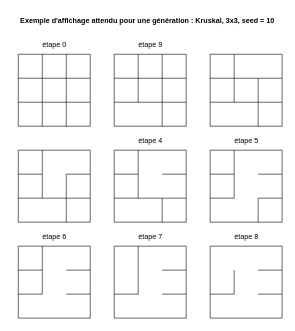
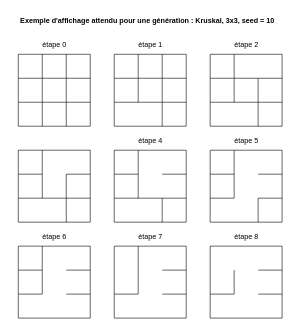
  <mxCell id="0" />
  <mxCell id="1" parent="0" />
  <mxCell id="2" value="" style="swimlane;startSize=0;" parent="1" vertex="1"><mxGeometry x="30" y="90" width="120" height="120" as="geometry" /></mxCell>
  <mxCell id="3" value="" style="endArrow=none;html=1;" parent="2" edge="1"><mxGeometry width="50" height="50" relative="1" as="geometry"><mxPoint x="40" y="120" as="sourcePoint" /><mxPoint x="40" as="targetPoint" /></mxGeometry></mxCell>
  <mxCell id="4" value="" style="endArrow=none;html=1;" parent="2" edge="1"><mxGeometry width="50" height="50" relative="1" as="geometry"><mxPoint x="80" y="120" as="sourcePoint" /><mxPoint x="80" as="targetPoint" /></mxGeometry></mxCell>
  <mxCell id="5" value="" style="endArrow=none;html=1;" parent="2" edge="1"><mxGeometry width="50" height="50" relative="1" as="geometry"><mxPoint x="120" y="80" as="sourcePoint" /><mxPoint x="-0.003" y="80" as="targetPoint" /></mxGeometry></mxCell>
  <mxCell id="6" value="" style="endArrow=none;html=1;" parent="2" edge="1"><mxGeometry width="50" height="50" relative="1" as="geometry"><mxPoint x="120" y="40" as="sourcePoint" /><mxPoint x="-0.003" y="40" as="targetPoint" /></mxGeometry></mxCell>
  <mxCell id="7" value="" style="swimlane;startSize=0;" parent="1" vertex="1"><mxGeometry x="190" y="90" width="120" height="120" as="geometry" /></mxCell>
  <mxCell id="8" value="" style="endArrow=none;html=1;" parent="7" edge="1"><mxGeometry width="50" height="50" relative="1" as="geometry"><mxPoint x="40" y="80" as="sourcePoint" /><mxPoint x="40" as="targetPoint" /></mxGeometry></mxCell>
  <mxCell id="9" value="" style="endArrow=none;html=1;" parent="7" edge="1"><mxGeometry width="50" height="50" relative="1" as="geometry"><mxPoint x="80" y="120" as="sourcePoint" /><mxPoint x="80" as="targetPoint" /></mxGeometry></mxCell>
  <mxCell id="10" value="" style="endArrow=none;html=1;" parent="7" edge="1"><mxGeometry width="50" height="50" relative="1" as="geometry"><mxPoint x="120" y="80" as="sourcePoint" /><mxPoint x="-0.003" y="80" as="targetPoint" /></mxGeometry></mxCell>
  <mxCell id="11" value="" style="endArrow=none;html=1;" parent="7" edge="1"><mxGeometry width="50" height="50" relative="1" as="geometry"><mxPoint x="120" y="40" as="sourcePoint" /><mxPoint x="-0.003" y="40" as="targetPoint" /></mxGeometry></mxCell>
  <mxCell id="12" value="" style="swimlane;startSize=0;" parent="1" vertex="1"><mxGeometry x="350" y="90" width="120" height="120" as="geometry" /></mxCell>
  <mxCell id="13" value="" style="endArrow=none;html=1;" parent="12" edge="1"><mxGeometry width="50" height="50" relative="1" as="geometry"><mxPoint x="40" y="80" as="sourcePoint" /><mxPoint x="40" as="targetPoint" /></mxGeometry></mxCell>
  <mxCell id="14" value="" style="endArrow=none;html=1;" parent="12" edge="1"><mxGeometry width="50" height="50" relative="1" as="geometry"><mxPoint x="80" y="120" as="sourcePoint" /><mxPoint x="80" y="40" as="targetPoint" /></mxGeometry></mxCell>
  <mxCell id="15" value="" style="endArrow=none;html=1;" parent="12" edge="1"><mxGeometry width="50" height="50" relative="1" as="geometry"><mxPoint x="120" y="80" as="sourcePoint" /><mxPoint x="-0.003" y="80" as="targetPoint" /></mxGeometry></mxCell>
  <mxCell id="16" value="" style="endArrow=none;html=1;" parent="12" edge="1"><mxGeometry width="50" height="50" relative="1" as="geometry"><mxPoint x="120" y="40" as="sourcePoint" /><mxPoint x="-0.003" y="40" as="targetPoint" /></mxGeometry></mxCell>
  <mxCell id="17" value="" style="swimlane;startSize=0;" parent="1" vertex="1"><mxGeometry x="30" y="250" width="120" height="120" as="geometry" /></mxCell>
  <mxCell id="18" value="" style="endArrow=none;html=1;" parent="17" edge="1"><mxGeometry width="50" height="50" relative="1" as="geometry"><mxPoint x="40" y="80" as="sourcePoint" /><mxPoint x="40" as="targetPoint" /></mxGeometry></mxCell>
  <mxCell id="19" value="" style="endArrow=none;html=1;" parent="17" edge="1"><mxGeometry width="50" height="50" relative="1" as="geometry"><mxPoint x="80" y="120" as="sourcePoint" /><mxPoint x="80" y="40" as="targetPoint" /></mxGeometry></mxCell>
  <mxCell id="20" value="" style="endArrow=none;html=1;" parent="17" edge="1"><mxGeometry width="50" height="50" relative="1" as="geometry"><mxPoint x="120" y="80" as="sourcePoint" /><mxPoint x="-0.003" y="80" as="targetPoint" /></mxGeometry></mxCell>
  <mxCell id="21" value="" style="endArrow=none;html=1;" parent="17" edge="1"><mxGeometry width="50" height="50" relative="1" as="geometry"><mxPoint x="40" y="40" as="sourcePoint" /><mxPoint x="-0.003" y="40" as="targetPoint" /></mxGeometry></mxCell>
  <mxCell id="22" value="" style="endArrow=none;html=1;" parent="17" edge="1"><mxGeometry width="50" height="50" relative="1" as="geometry"><mxPoint x="120" y="40" as="sourcePoint" /><mxPoint x="79.997" y="40" as="targetPoint" /></mxGeometry></mxCell>
  <mxCell id="23" value="" style="swimlane;startSize=0;" parent="1" vertex="1"><mxGeometry x="190" y="250" width="120" height="120" as="geometry" /></mxCell>
  <mxCell id="24" value="" style="endArrow=none;html=1;" parent="23" edge="1"><mxGeometry width="50" height="50" relative="1" as="geometry"><mxPoint x="40" y="80" as="sourcePoint" /><mxPoint x="40" as="targetPoint" /></mxGeometry></mxCell>
  <mxCell id="25" value="" style="endArrow=none;html=1;" parent="23" edge="1"><mxGeometry width="50" height="50" relative="1" as="geometry"><mxPoint x="80" y="120" as="sourcePoint" /><mxPoint x="80" y="80" as="targetPoint" /></mxGeometry></mxCell>
  <mxCell id="26" value="" style="endArrow=none;html=1;" parent="23" edge="1"><mxGeometry width="50" height="50" relative="1" as="geometry"><mxPoint x="120" y="80" as="sourcePoint" /><mxPoint x="-0.003" y="80" as="targetPoint" /></mxGeometry></mxCell>
  <mxCell id="27" value="" style="endArrow=none;html=1;" parent="23" edge="1"><mxGeometry width="50" height="50" relative="1" as="geometry"><mxPoint x="40" y="40" as="sourcePoint" /><mxPoint x="-0.003" y="40" as="targetPoint" /></mxGeometry></mxCell>
  <mxCell id="28" value="" style="endArrow=none;html=1;" parent="23" edge="1"><mxGeometry width="50" height="50" relative="1" as="geometry"><mxPoint x="120" y="40" as="sourcePoint" /><mxPoint x="79.997" y="40" as="targetPoint" /></mxGeometry></mxCell>
  <mxCell id="29" value="" style="swimlane;startSize=0;" parent="1" vertex="1"><mxGeometry x="350" y="250" width="120" height="120" as="geometry" /></mxCell>
  <mxCell id="30" value="" style="endArrow=none;html=1;" parent="29" edge="1"><mxGeometry width="50" height="50" relative="1" as="geometry"><mxPoint x="40" y="80" as="sourcePoint" /><mxPoint x="40" as="targetPoint" /></mxGeometry></mxCell>
  <mxCell id="31" value="" style="endArrow=none;html=1;" parent="29" edge="1"><mxGeometry width="50" height="50" relative="1" as="geometry"><mxPoint x="80" y="120" as="sourcePoint" /><mxPoint x="80" y="80" as="targetPoint" /></mxGeometry></mxCell>
  <mxCell id="32" value="" style="endArrow=none;html=1;" parent="29" edge="1"><mxGeometry width="50" height="50" relative="1" as="geometry"><mxPoint x="40" y="80" as="sourcePoint" /><mxPoint x="-0.003" y="80" as="targetPoint" /></mxGeometry></mxCell>
  <mxCell id="33" value="" style="endArrow=none;html=1;" parent="29" edge="1"><mxGeometry width="50" height="50" relative="1" as="geometry"><mxPoint x="40" y="40" as="sourcePoint" /><mxPoint x="-0.003" y="40" as="targetPoint" /></mxGeometry></mxCell>
  <mxCell id="34" value="" style="endArrow=none;html=1;" parent="29" edge="1"><mxGeometry width="50" height="50" relative="1" as="geometry"><mxPoint x="120" y="40" as="sourcePoint" /><mxPoint x="79.997" y="40" as="targetPoint" /></mxGeometry></mxCell>
  <mxCell id="35" value="" style="endArrow=none;html=1;" parent="29" edge="1"><mxGeometry width="50" height="50" relative="1" as="geometry"><mxPoint x="120" y="80" as="sourcePoint" /><mxPoint x="79.997" y="80" as="targetPoint" /></mxGeometry></mxCell>
  <mxCell id="36" value="" style="swimlane;startSize=0;" parent="1" vertex="1"><mxGeometry x="30" y="410" width="120" height="120" as="geometry" /></mxCell>
  <mxCell id="37" value="" style="endArrow=none;html=1;" parent="36" edge="1"><mxGeometry width="50" height="50" relative="1" as="geometry"><mxPoint x="40" y="80" as="sourcePoint" /><mxPoint x="40" as="targetPoint" /></mxGeometry></mxCell>
  <mxCell id="38" value="" style="endArrow=none;html=1;" parent="36" edge="1"><mxGeometry width="50" height="50" relative="1" as="geometry"><mxPoint x="40" y="40" as="sourcePoint" /><mxPoint x="-0.003" y="40" as="targetPoint" /></mxGeometry></mxCell>
  <mxCell id="39" value="" style="endArrow=none;html=1;" parent="36" edge="1"><mxGeometry width="50" height="50" relative="1" as="geometry"><mxPoint x="120" y="40" as="sourcePoint" /><mxPoint x="79.997" y="40" as="targetPoint" /></mxGeometry></mxCell>
  <mxCell id="40" value="" style="endArrow=none;html=1;" parent="36" edge="1"><mxGeometry width="50" height="50" relative="1" as="geometry"><mxPoint x="40" y="80" as="sourcePoint" /><mxPoint x="-0.003" y="80" as="targetPoint" /></mxGeometry></mxCell>
  <mxCell id="41" value="" style="endArrow=none;html=1;" parent="36" edge="1"><mxGeometry width="50" height="50" relative="1" as="geometry"><mxPoint x="120" y="80" as="sourcePoint" /><mxPoint x="79.997" y="80" as="targetPoint" /></mxGeometry></mxCell>
  <mxCell id="42" value="" style="swimlane;startSize=0;" parent="1" vertex="1"><mxGeometry x="190" y="410" width="120" height="120" as="geometry" /></mxCell>
  <mxCell id="43" value="" style="endArrow=none;html=1;" parent="42" edge="1"><mxGeometry width="50" height="50" relative="1" as="geometry"><mxPoint x="40" y="80" as="sourcePoint" /><mxPoint x="40" as="targetPoint" /></mxGeometry></mxCell>
  <mxCell id="44" value="" style="endArrow=none;html=1;" parent="42" edge="1"><mxGeometry width="50" height="50" relative="1" as="geometry"><mxPoint x="120" y="40" as="sourcePoint" /><mxPoint x="79.997" y="40" as="targetPoint" /></mxGeometry></mxCell>
  <mxCell id="45" value="" style="endArrow=none;html=1;" parent="42" edge="1"><mxGeometry width="50" height="50" relative="1" as="geometry"><mxPoint x="40" y="80" as="sourcePoint" /><mxPoint x="-0.003" y="80" as="targetPoint" /></mxGeometry></mxCell>
  <mxCell id="46" value="" style="endArrow=none;html=1;" parent="42" edge="1"><mxGeometry width="50" height="50" relative="1" as="geometry"><mxPoint x="120" y="80" as="sourcePoint" /><mxPoint x="79.997" y="80" as="targetPoint" /></mxGeometry></mxCell>
  <mxCell id="47" value="" style="swimlane;startSize=0;" parent="1" vertex="1"><mxGeometry x="350" y="410" width="120" height="120" as="geometry" /></mxCell>
  <mxCell id="48" value="" style="endArrow=none;html=1;" parent="47" edge="1"><mxGeometry width="50" height="50" relative="1" as="geometry"><mxPoint x="40" y="80" as="sourcePoint" /><mxPoint x="40" y="40" as="targetPoint" /></mxGeometry></mxCell>
  <mxCell id="49" value="" style="endArrow=none;html=1;" parent="47" edge="1"><mxGeometry width="50" height="50" relative="1" as="geometry"><mxPoint x="120" y="40" as="sourcePoint" /><mxPoint x="79.997" y="40" as="targetPoint" /></mxGeometry></mxCell>
  <mxCell id="50" value="" style="endArrow=none;html=1;" parent="47" edge="1"><mxGeometry width="50" height="50" relative="1" as="geometry"><mxPoint x="40" y="80" as="sourcePoint" /><mxPoint x="-0.003" y="80" as="targetPoint" /></mxGeometry></mxCell>
  <mxCell id="51" value="" style="endArrow=none;html=1;" parent="47" edge="1"><mxGeometry width="50" height="50" relative="1" as="geometry"><mxPoint x="120" y="80" as="sourcePoint" /><mxPoint x="79.997" y="80" as="targetPoint" /></mxGeometry></mxCell>
  <mxCell id="52" value="&lt;b&gt;Exemple d'affichage attendu pour une génération : Kruskal, 3x3, seed = 10&lt;/b&gt;" style="text;html=1;align=center;verticalAlign=middle;resizable=0;points=[];autosize=1;strokeColor=none;fillColor=none;" parent="1" vertex="1"><mxGeometry x="20" y="20" width="450" height="30" as="geometry" /></mxCell>
  <mxCell id="53" value="étape 0" style="text;html=1;align=center;verticalAlign=middle;resizable=0;points=[];autosize=1;strokeColor=none;fillColor=none;" parent="1" vertex="1"><mxGeometry x="60" y="60" width="60" height="30" as="geometry" /></mxCell>
- <mxCell id="54" value="étape 9" style="text;html=1;align=center;verticalAlign=middle;resizable=0;points=[];autosize=1;strokeColor=none;fillColor=none;" parent="1" vertex="1"><mxGeometry x="220" y="60" width="60" height="30" as="geometry" /></mxCell>
+ <mxCell id="54" value="étape 1" style="text;html=1;align=center;verticalAlign=middle;resizable=0;points=[];autosize=1;strokeColor=none;fillColor=none;" parent="1" vertex="1"><mxGeometry x="220" y="60" width="60" height="30" as="geometry" /></mxCell>
+ <mxCell id="55" value="étape 2" style="text;html=1;align=center;verticalAlign=middle;resizable=0;points=[];autosize=1;strokeColor=none;fillColor=none;" parent="1" vertex="1"><mxGeometry x="380" y="60" width="60" height="30" as="geometry" /></mxCell>
  <mxCell id="56" value="étape 4" style="text;html=1;align=center;verticalAlign=middle;resizable=0;points=[];autosize=1;strokeColor=none;fillColor=none;" parent="1" vertex="1"><mxGeometry x="220" y="220" width="60" height="30" as="geometry" /></mxCell>
  <mxCell id="57" value="étape 5" style="text;html=1;align=center;verticalAlign=middle;resizable=0;points=[];autosize=1;strokeColor=none;fillColor=none;" parent="1" vertex="1"><mxGeometry x="380" y="220" width="60" height="30" as="geometry" /></mxCell>
  <mxCell id="58" value="étape 6" style="text;html=1;align=center;verticalAlign=middle;resizable=0;points=[];autosize=1;strokeColor=none;fillColor=none;" parent="1" vertex="1"><mxGeometry x="60" y="380" width="60" height="30" as="geometry" /></mxCell>
  <mxCell id="59" value="étape 7" style="text;html=1;align=center;verticalAlign=middle;resizable=0;points=[];autosize=1;strokeColor=none;fillColor=none;" parent="1" vertex="1"><mxGeometry x="220" y="380" width="60" height="30" as="geometry" /></mxCell>
  <mxCell id="60" value="étape 8" style="text;html=1;align=center;verticalAlign=middle;resizable=0;points=[];autosize=1;strokeColor=none;fillColor=none;" parent="1" vertex="1"><mxGeometry x="380" y="380" width="60" height="30" as="geometry" /></mxCell>
